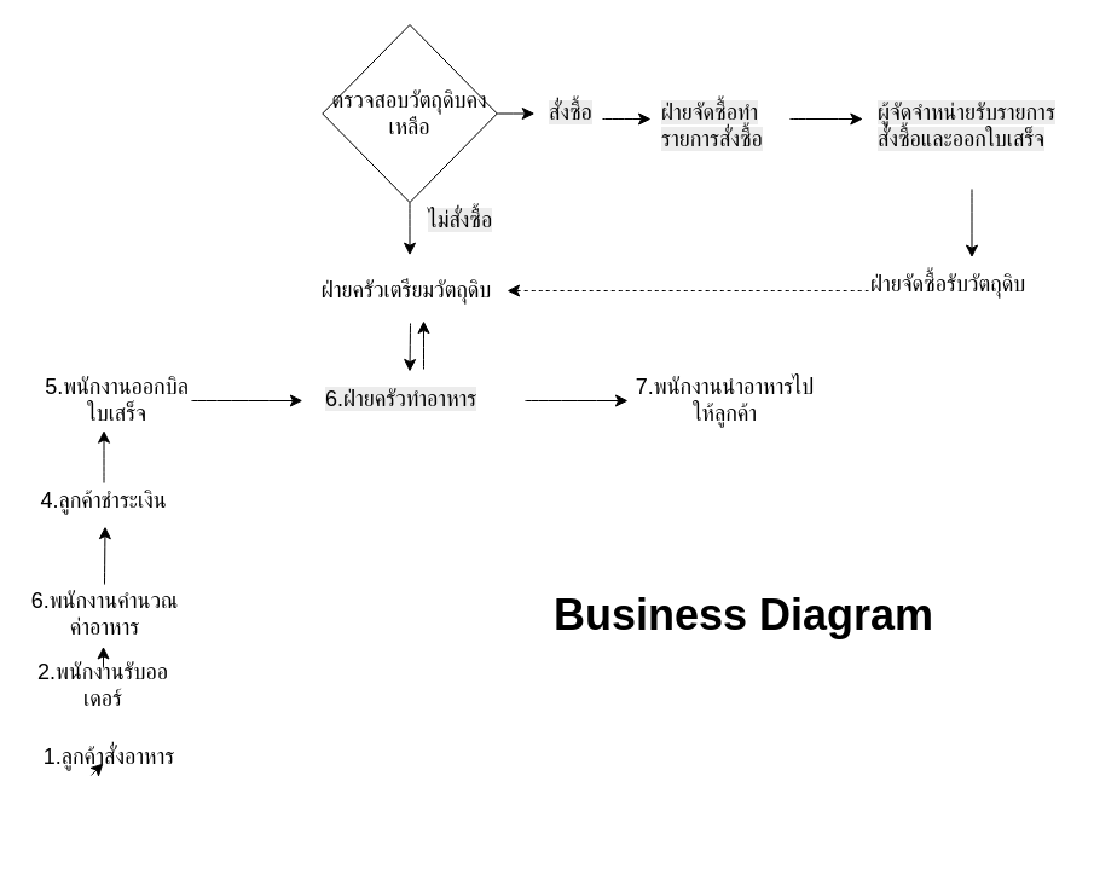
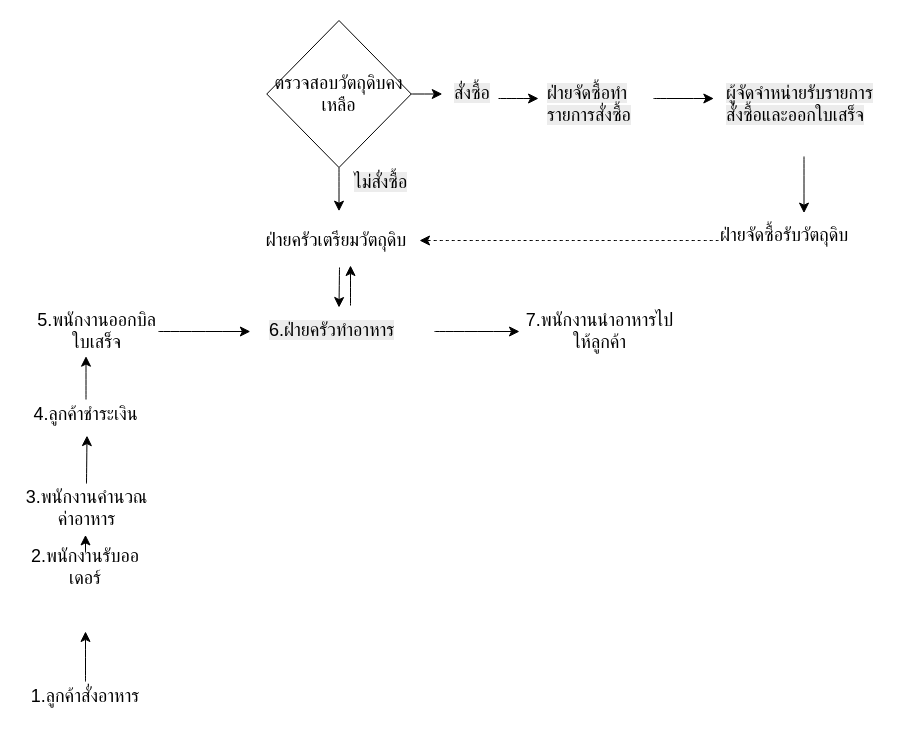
  <mxCell id="0" />
  <mxCell id="1" parent="0" />
  <mxCell id="2" style="edgeStyle=none;curved=1;rounded=0;orthogonalLoop=1;jettySize=auto;html=1;fontSize=12;startSize=8;endSize=8;" edge="1" parent="1" source="3"><mxGeometry relative="1" as="geometry"><mxPoint x="85" y="630.966" as="targetPoint" /></mxGeometry></mxCell>
- <mxCell id="3" value="1.ลูกค้าสั่งอาหาร" style="text;html=1;whiteSpace=wrap;strokeColor=none;fillColor=none;align=center;verticalAlign=middle;rounded=0;fontSize=18;" vertex="1" parent="1"><mxGeometry x="32" y="611" width="116" height="30" as="geometry" /></mxCell>
+ <mxCell id="3" value="1.ลูกค้าสั่งอาหาร" style="text;html=1;whiteSpace=wrap;strokeColor=none;fillColor=none;align=center;verticalAlign=middle;rounded=0;fontSize=18;" vertex="1" parent="1"><mxGeometry x="27" y="681" width="116" height="30" as="geometry" /></mxCell>
  <mxCell id="4" style="edgeStyle=none;curved=1;rounded=0;orthogonalLoop=1;jettySize=auto;html=1;fontSize=12;startSize=8;endSize=8;" edge="1" parent="1" source="5"><mxGeometry relative="1" as="geometry"><mxPoint x="85" y="534.414" as="targetPoint" /></mxGeometry></mxCell>
  <mxCell id="5" value="2.พนักงานรับออเดอร์" style="text;html=1;whiteSpace=wrap;strokeColor=none;fillColor=none;align=center;verticalAlign=middle;rounded=0;fontSize=18;" vertex="1" parent="1"><mxGeometry x="27" y="552" width="116" height="30" as="geometry" /></mxCell>
  <mxCell id="6" style="edgeStyle=none;curved=1;rounded=0;orthogonalLoop=1;jettySize=auto;html=1;fontSize=12;startSize=8;endSize=8;" edge="1" parent="1"><mxGeometry relative="1" as="geometry"><mxPoint x="86.5" y="435.103" as="targetPoint" /><mxPoint x="86" y="483" as="sourcePoint" /></mxGeometry></mxCell>
- <mxCell id="7" value="6.พนักงานคำนวณค่าอาหาร" style="text;html=1;whiteSpace=wrap;strokeColor=none;fillColor=none;align=center;verticalAlign=middle;rounded=0;fontSize=18;" vertex="1" parent="1"><mxGeometry x="20" y="493" width="133" height="30" as="geometry" /></mxCell>
+ <mxCell id="7" value="3.พนักงานคำนวณค่าอาหาร" style="text;html=1;whiteSpace=wrap;strokeColor=none;fillColor=none;align=center;verticalAlign=middle;rounded=0;fontSize=18;" vertex="1" parent="1"><mxGeometry x="20" y="493" width="133" height="30" as="geometry" /></mxCell>
  <mxCell id="8" style="edgeStyle=none;curved=1;rounded=0;orthogonalLoop=1;jettySize=auto;html=1;fontSize=12;startSize=8;endSize=8;" edge="1" parent="1" source="9"><mxGeometry relative="1" as="geometry"><mxPoint x="85.5" y="355.655" as="targetPoint" /></mxGeometry></mxCell>
  <mxCell id="9" value="4.ลูกค้าชำระเงิน" style="text;html=1;whiteSpace=wrap;strokeColor=none;fillColor=none;align=center;verticalAlign=middle;rounded=0;fontSize=18;" vertex="1" parent="1"><mxGeometry x="24" y="399" width="123" height="30" as="geometry" /></mxCell>
  <mxCell id="10" style="edgeStyle=none;curved=1;rounded=0;orthogonalLoop=1;jettySize=auto;html=1;fontSize=12;startSize=8;endSize=8;" edge="1" parent="1" source="11"><mxGeometry relative="1" as="geometry"><mxPoint x="249.857" y="331" as="targetPoint" /></mxGeometry></mxCell>
  <mxCell id="11" value="5.พนักงานออกบิลใบเสร็จ" style="text;html=1;whiteSpace=wrap;strokeColor=none;fillColor=none;align=center;verticalAlign=middle;rounded=0;fontSize=18;" vertex="1" parent="1"><mxGeometry x="35" y="316" width="123" height="30" as="geometry" /></mxCell>
  <mxCell id="12" style="edgeStyle=none;curved=1;rounded=0;orthogonalLoop=1;jettySize=auto;html=1;entryX=0;entryY=0.5;entryDx=0;entryDy=0;fontSize=12;startSize=8;endSize=8;" edge="1" parent="1" target="15"><mxGeometry relative="1" as="geometry"><mxPoint x="434" y="331" as="sourcePoint" /></mxGeometry></mxCell>
  <mxCell id="13" style="edgeStyle=none;curved=1;rounded=0;orthogonalLoop=1;jettySize=auto;html=1;fontSize=12;startSize=8;endSize=8;" edge="1" parent="1"><mxGeometry relative="1" as="geometry"><mxPoint x="338.5" y="307" as="targetPoint" /><mxPoint x="339" y="267" as="sourcePoint" /></mxGeometry></mxCell>
  <mxCell id="14" value="ฝ่ายครัวเตรียมวัตถุดิบ&amp;nbsp;" style="text;html=1;whiteSpace=wrap;strokeColor=none;fillColor=none;align=center;verticalAlign=middle;rounded=0;fontSize=18;" vertex="1" parent="1"><mxGeometry x="258" y="225" width="161" height="30" as="geometry" /></mxCell>
  <mxCell id="15" value="7.พนักงานนำอาหารไปให้ลูกค้า" style="text;html=1;whiteSpace=wrap;strokeColor=none;fillColor=none;align=center;verticalAlign=middle;rounded=0;fontSize=18;" vertex="1" parent="1"><mxGeometry x="519" y="316" width="161" height="30" as="geometry" /></mxCell>
  <mxCell id="16" value="&lt;span style=&quot;color: rgb(0, 0, 0); font-family: Helvetica; font-size: 18px; font-style: normal; font-variant-ligatures: normal; font-variant-caps: normal; font-weight: 400; letter-spacing: normal; orphans: 2; text-align: center; text-indent: 0px; text-transform: none; widows: 2; word-spacing: 0px; -webkit-text-stroke-width: 0px; white-space: normal; background-color: rgb(236, 236, 236); text-decoration-thickness: initial; text-decoration-style: initial; text-decoration-color: initial; float: none; display: inline !important;&quot;&gt;6.ฝ่ายครัวทำอาหาร&lt;/span&gt;" style="text;whiteSpace=wrap;html=1;" vertex="1" parent="1"><mxGeometry x="267" y="313" width="159" height="44" as="geometry" /></mxCell>
  <mxCell id="17" style="edgeStyle=none;curved=1;rounded=0;orthogonalLoop=1;jettySize=auto;html=1;fontSize=12;startSize=8;endSize=8;" edge="1" parent="1" source="19"><mxGeometry relative="1" as="geometry"><mxPoint x="338.5" y="210.714" as="targetPoint" /></mxGeometry></mxCell>
  <mxCell id="18" style="edgeStyle=none;curved=1;rounded=0;orthogonalLoop=1;jettySize=auto;html=1;fontSize=12;startSize=8;endSize=8;" edge="1" parent="1" source="19"><mxGeometry relative="1" as="geometry"><mxPoint x="441.8" y="93.5" as="targetPoint" /></mxGeometry></mxCell>
  <mxCell id="19" value="ตรวจสอบวัตถุดิบคงเหลือ" style="rhombus;whiteSpace=wrap;html=1;fontSize=18;" vertex="1" parent="1"><mxGeometry x="266.25" y="20" width="144.5" height="147" as="geometry" /></mxCell>
  <mxCell id="20" value="&lt;span style=&quot;color: rgb(0, 0, 0); font-family: Helvetica; font-size: 18px; font-style: normal; font-variant-ligatures: normal; font-variant-caps: normal; font-weight: 400; letter-spacing: normal; orphans: 2; text-align: center; text-indent: 0px; text-transform: none; widows: 2; word-spacing: 0px; -webkit-text-stroke-width: 0px; white-space: normal; background-color: rgb(236, 236, 236); text-decoration-thickness: initial; text-decoration-style: initial; text-decoration-color: initial; float: none; display: inline !important;&quot;&gt;ไม่สั่งซื้อ&lt;/span&gt;" style="text;whiteSpace=wrap;html=1;" vertex="1" parent="1"><mxGeometry x="352" y="165" width="159" height="44" as="geometry" /></mxCell>
  <mxCell id="21" style="edgeStyle=none;curved=1;rounded=0;orthogonalLoop=1;jettySize=auto;html=1;fontSize=12;startSize=8;endSize=8;" edge="1" parent="1" source="22"><mxGeometry relative="1" as="geometry"><mxPoint x="538.043" y="98" as="targetPoint" /></mxGeometry></mxCell>
  <mxCell id="22" value="&lt;span style=&quot;color: rgb(0, 0, 0); font-family: Helvetica; font-size: 18px; font-style: normal; font-variant-ligatures: normal; font-variant-caps: normal; font-weight: 400; letter-spacing: normal; orphans: 2; text-align: center; text-indent: 0px; text-transform: none; widows: 2; word-spacing: 0px; -webkit-text-stroke-width: 0px; white-space: normal; background-color: rgb(236, 236, 236); text-decoration-thickness: initial; text-decoration-style: initial; text-decoration-color: initial; float: none; display: inline !important;&quot;&gt;สั่งซื้อ&lt;/span&gt;" style="text;whiteSpace=wrap;html=1;" vertex="1" parent="1"><mxGeometry x="452" y="76" width="46" height="44" as="geometry" /></mxCell>
  <mxCell id="23" value="" style="endArrow=classic;html=1;rounded=0;fontSize=12;startSize=8;endSize=8;curved=1;" edge="1" parent="1"><mxGeometry width="50" height="50" relative="1" as="geometry"><mxPoint x="350" y="305" as="sourcePoint" /><mxPoint x="350" y="265" as="targetPoint" /></mxGeometry></mxCell>
  <mxCell id="24" style="edgeStyle=none;curved=1;rounded=0;orthogonalLoop=1;jettySize=auto;html=1;fontSize=12;startSize=8;endSize=8;" edge="1" parent="1" source="25"><mxGeometry relative="1" as="geometry"><mxPoint x="713.348" y="98" as="targetPoint" /></mxGeometry></mxCell>
  <mxCell id="25" value="&lt;span style=&quot;color: rgb(0, 0, 0); font-family: Helvetica; font-size: 18px; font-style: normal; font-variant-ligatures: normal; font-variant-caps: normal; font-weight: 400; letter-spacing: normal; orphans: 2; text-align: center; text-indent: 0px; text-transform: none; widows: 2; word-spacing: 0px; -webkit-text-stroke-width: 0px; white-space: normal; background-color: rgb(236, 236, 236); text-decoration-thickness: initial; text-decoration-style: initial; text-decoration-color: initial; float: none; display: inline !important;&quot;&gt;ฝ่ายจัดซื้อทำรายการสั่งซื้อ&lt;/span&gt;" style="text;whiteSpace=wrap;html=1;" vertex="1" parent="1"><mxGeometry x="545" y="76" width="108" height="44" as="geometry" /></mxCell>
  <mxCell id="26" style="edgeStyle=none;curved=1;rounded=0;orthogonalLoop=1;jettySize=auto;html=1;fontSize=12;startSize=8;endSize=8;" edge="1" parent="1" source="27"><mxGeometry relative="1" as="geometry"><mxPoint x="803.5" y="212.609" as="targetPoint" /></mxGeometry></mxCell>
  <mxCell id="27" value="&lt;span style=&quot;color: rgb(0, 0, 0); font-family: Helvetica; font-size: 18px; font-style: normal; font-variant-ligatures: normal; font-variant-caps: normal; font-weight: 400; letter-spacing: normal; orphans: 2; text-align: center; text-indent: 0px; text-transform: none; widows: 2; word-spacing: 0px; -webkit-text-stroke-width: 0px; white-space: normal; background-color: rgb(236, 236, 236); text-decoration-thickness: initial; text-decoration-style: initial; text-decoration-color: initial; float: none; display: inline !important;&quot;&gt;ผู้จัดจำหน่ายรับรายการสั่งซื้อและออกใบเสร็จ&lt;/span&gt;" style="text;whiteSpace=wrap;html=1;" vertex="1" parent="1"><mxGeometry x="724" y="76" width="159" height="80" as="geometry" /></mxCell>
  <mxCell id="28" style="edgeStyle=none;curved=1;rounded=0;orthogonalLoop=1;jettySize=auto;html=1;entryX=1;entryY=0.5;entryDx=0;entryDy=0;fontSize=12;startSize=8;endSize=8;dashed=1;" edge="1" parent="1" source="29" target="14"><mxGeometry relative="1" as="geometry" /></mxCell>
  <mxCell id="29" value="&lt;div style=&quot;text-align: center;&quot;&gt;&lt;span style=&quot;background-color: transparent; color: light-dark(rgb(0, 0, 0), rgb(255, 255, 255)); font-size: 18px;&quot;&gt;ฝ่ายจัดซื้อรับวัตถุดิบ&lt;/span&gt;&lt;/div&gt;" style="text;whiteSpace=wrap;html=1;" vertex="1" parent="1"><mxGeometry x="718" y="218" width="159" height="44" as="geometry" /></mxCell>
- <mxCell id="30" value="Business Diagram" style="text;html=1;whiteSpace=wrap;strokeColor=none;fillColor=none;align=center;verticalAlign=middle;rounded=0;fontSize=36;fontStyle=1" vertex="1" parent="1"><mxGeometry x="436" y="493" width="358" height="30" as="geometry" /></mxCell>
